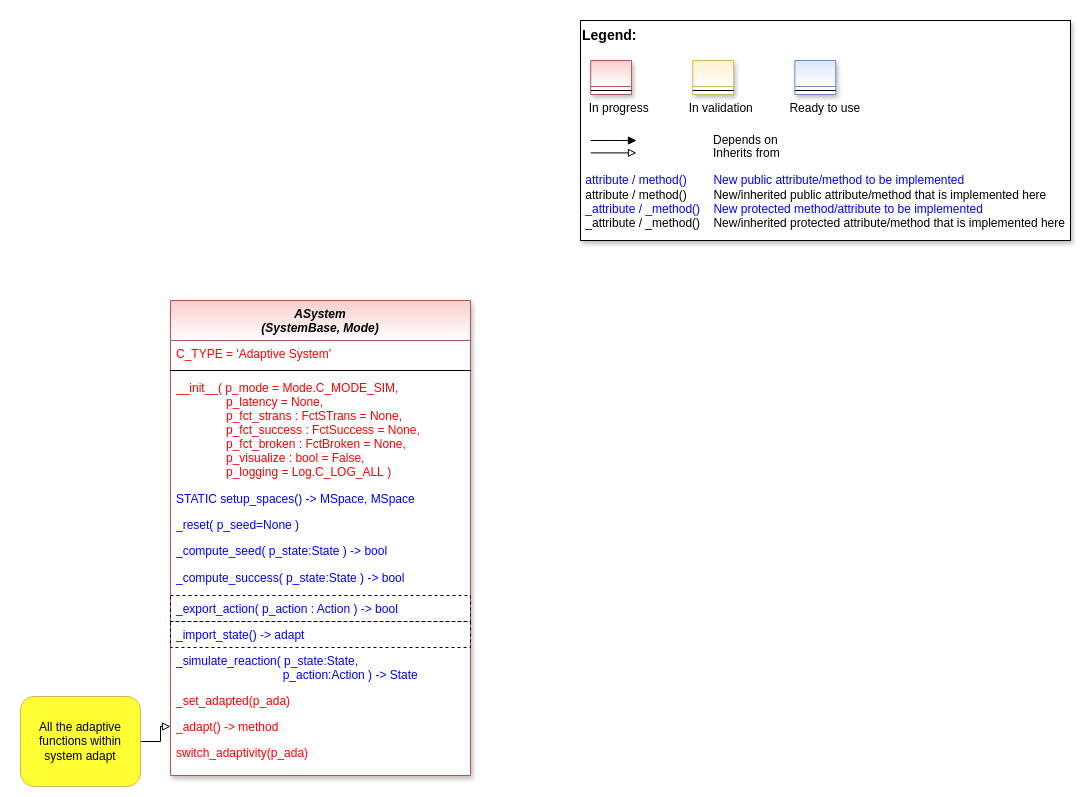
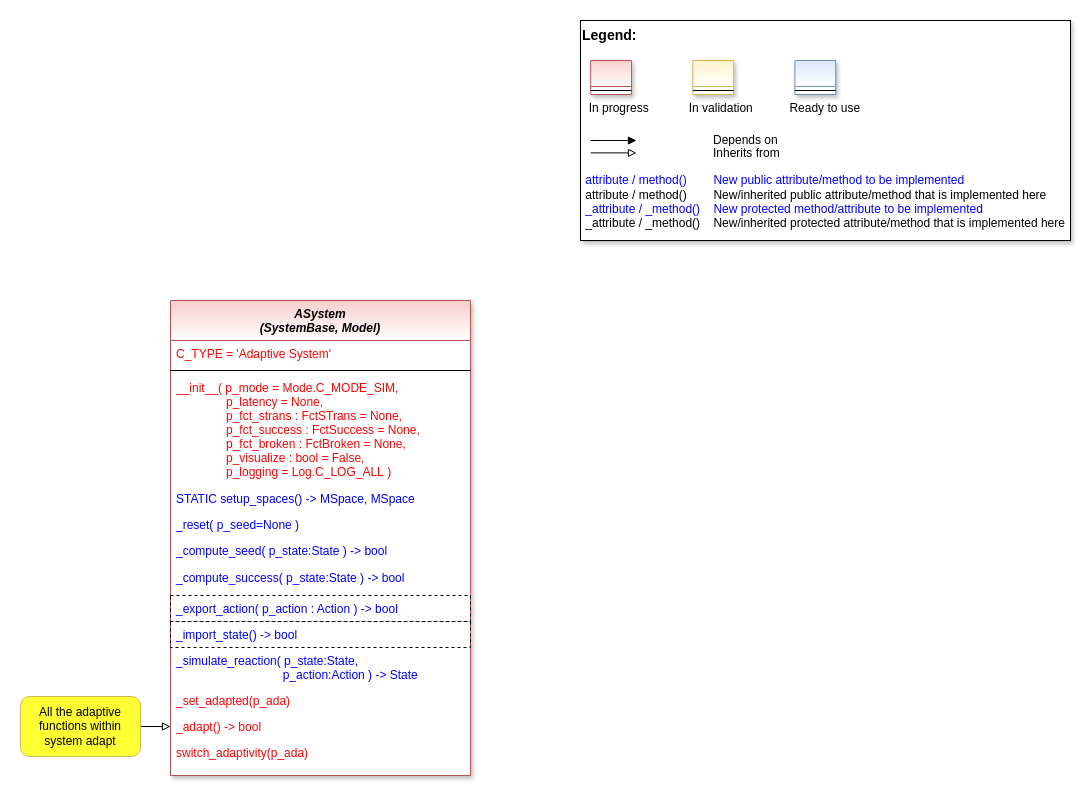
  <mxCell id="0" />
  <mxCell id="1" parent="0" />
- <mxCell id="2" value="ASystem&#10;(SystemBase, Mode)" style="swimlane;fontStyle=3;align=center;verticalAlign=top;childLayout=stackLayout;horizontal=1;startSize=40;horizontalStack=0;resizeParent=1;resizeLast=0;collapsible=1;marginBottom=0;rounded=0;shadow=1;strokeWidth=1;fillColor=#f8cecc;strokeColor=#b85450;swimlaneFillColor=#ffffff;gradientColor=#FFFFFF;" parent="1" vertex="1"><mxGeometry x="170" y="300" width="300" height="475" as="geometry"><mxRectangle x="230" y="140" width="160" height="26" as="alternateBounds" /></mxGeometry></mxCell>
+ <mxCell id="2" value="ASystem&#10;(SystemBase, Model)" style="swimlane;fontStyle=3;align=center;verticalAlign=top;childLayout=stackLayout;horizontal=1;startSize=40;horizontalStack=0;resizeParent=1;resizeLast=0;collapsible=1;marginBottom=0;rounded=0;shadow=1;strokeWidth=1;fillColor=#f8cecc;strokeColor=#b85450;swimlaneFillColor=#ffffff;gradientColor=#FFFFFF;" parent="1" vertex="1"><mxGeometry x="170" y="300" width="300" height="475" as="geometry"><mxRectangle x="230" y="140" width="160" height="26" as="alternateBounds" /></mxGeometry></mxCell>
  <mxCell id="3" value="C_TYPE = 'Adaptive System'" style="text;align=left;verticalAlign=top;spacingLeft=4;spacingRight=4;overflow=hidden;rotatable=0;points=[[0,0.5],[1,0.5]];portConstraint=eastwest;fontColor=#FF0000;" parent="2" vertex="1"><mxGeometry y="40" width="300" height="26" as="geometry" /></mxCell>
  <mxCell id="4" value="" style="line;html=1;strokeWidth=1;align=left;verticalAlign=middle;spacingTop=-1;spacingLeft=3;spacingRight=3;rotatable=0;labelPosition=right;points=[];portConstraint=eastwest;" parent="2" vertex="1"><mxGeometry y="66" width="300" height="8" as="geometry" /></mxCell>
  <mxCell id="5" value="__init__( p_mode = Mode.C_MODE_SIM,&#10;               p_latency = None, &#10;               p_fct_strans : FctSTrans = None,&#10;               p_fct_success : FctSuccess = None,&#10;               p_fct_broken : FctBroken = None,&#10;               p_visualize : bool = False,&#10;               p_logging = Log.C_LOG_ALL )" style="text;align=left;verticalAlign=top;spacingLeft=4;spacingRight=4;overflow=hidden;rotatable=0;points=[[0,0.5],[1,0.5]];portConstraint=eastwest;fontColor=#FF0000;" parent="2" vertex="1"><mxGeometry y="74" width="300" height="111" as="geometry" /></mxCell>
  <mxCell id="6" value="STATIC setup_spaces() -&gt; MSpace, MSpace" style="text;align=left;verticalAlign=top;spacingLeft=4;spacingRight=4;overflow=hidden;rotatable=0;points=[[0,0.5],[1,0.5]];portConstraint=eastwest;fontColor=#0000FF;" parent="2" vertex="1"><mxGeometry y="185" width="300" height="26" as="geometry" /></mxCell>
  <mxCell id="7" value="_reset( p_seed=None )" style="text;align=left;verticalAlign=top;spacingLeft=4;spacingRight=4;overflow=hidden;rotatable=0;points=[[0,0.5],[1,0.5]];portConstraint=eastwest;fontColor=#0000FF;" parent="2" vertex="1"><mxGeometry y="211" width="300" height="26" as="geometry" /></mxCell>
  <mxCell id="8" value="_compute_seed( p_state:State ) -&gt; bool" style="text;align=left;verticalAlign=top;spacingLeft=4;spacingRight=4;overflow=hidden;rotatable=0;points=[[0,0.5],[1,0.5]];portConstraint=eastwest;fontColor=#0000FF;" parent="2" vertex="1"><mxGeometry y="237" width="300" height="27" as="geometry" /></mxCell>
  <mxCell id="9" value="_compute_success( p_state:State ) -&gt; bool" style="text;align=left;verticalAlign=top;spacingLeft=4;spacingRight=4;overflow=hidden;rotatable=0;points=[[0,0.5],[1,0.5]];portConstraint=eastwest;fontColor=#0000FF;" parent="2" vertex="1"><mxGeometry y="264" width="300" height="31" as="geometry" /></mxCell>
  <mxCell id="10" value="_export_action( p_action : Action ) -&gt; bool" style="text;align=left;verticalAlign=top;spacingLeft=4;spacingRight=4;overflow=hidden;rotatable=0;points=[[0,0.5],[1,0.5]];portConstraint=eastwest;fontColor=#0000FF;strokeColor=default;dashed=1;" parent="2" vertex="1"><mxGeometry y="295" width="300" height="26" as="geometry" /></mxCell>
- <mxCell id="11" value="_import_state() -&gt; adapt" style="text;align=left;verticalAlign=top;spacingLeft=4;spacingRight=4;overflow=hidden;rotatable=0;points=[[0,0.5],[1,0.5]];portConstraint=eastwest;fontColor=#0000FF;strokeColor=default;dashed=1;" parent="2" vertex="1"><mxGeometry y="321" width="300" height="26" as="geometry" /></mxCell>
+ <mxCell id="11" value="_import_state() -&gt; bool" style="text;align=left;verticalAlign=top;spacingLeft=4;spacingRight=4;overflow=hidden;rotatable=0;points=[[0,0.5],[1,0.5]];portConstraint=eastwest;fontColor=#0000FF;strokeColor=default;dashed=1;" parent="2" vertex="1"><mxGeometry y="321" width="300" height="26" as="geometry" /></mxCell>
  <mxCell id="12" value="_simulate_reaction( p_state:State, &#10;                                p_action:Action ) -&gt; State" style="text;align=left;verticalAlign=top;spacingLeft=4;spacingRight=4;overflow=hidden;rotatable=0;points=[[0,0.5],[1,0.5]];portConstraint=eastwest;fontColor=#0000FF;" parent="2" vertex="1"><mxGeometry y="347" width="300" height="40" as="geometry" /></mxCell>
  <mxCell id="13" value="_set_adapted(p_ada)" style="text;align=left;verticalAlign=top;spacingLeft=4;spacingRight=4;overflow=hidden;rotatable=0;points=[[0,0.5],[1,0.5]];portConstraint=eastwest;fontColor=#FF0000;" parent="2" vertex="1"><mxGeometry y="387" width="300" height="26" as="geometry" /></mxCell>
- <mxCell id="14" value="_adapt() -&gt; method" style="text;align=left;verticalAlign=top;spacingLeft=4;spacingRight=4;overflow=hidden;rotatable=0;points=[[0,0.5],[1,0.5]];portConstraint=eastwest;fontColor=#FF0000;" parent="2" vertex="1"><mxGeometry y="413" width="300" height="26" as="geometry" /></mxCell>
+ <mxCell id="14" value="_adapt() -&gt; bool" style="text;align=left;verticalAlign=top;spacingLeft=4;spacingRight=4;overflow=hidden;rotatable=0;points=[[0,0.5],[1,0.5]];portConstraint=eastwest;fontColor=#FF0000;" parent="2" vertex="1"><mxGeometry y="413" width="300" height="26" as="geometry" /></mxCell>
  <mxCell id="15" value="switch_adaptivity(p_ada)" style="text;align=left;verticalAlign=top;spacingLeft=4;spacingRight=4;overflow=hidden;rotatable=0;points=[[0,0.5],[1,0.5]];portConstraint=eastwest;fontColor=#FF0000;" parent="2" vertex="1"><mxGeometry y="439" width="300" height="26" as="geometry" /></mxCell>
  <mxCell id="16" style="edgeStyle=orthogonalEdgeStyle;rounded=0;orthogonalLoop=1;jettySize=auto;html=1;fontColor=default;endArrow=block;endFill=0;" parent="1" source="17" target="14" edge="1"><mxGeometry relative="1" as="geometry" /></mxCell>
- <mxCell id="17" value="All the adaptive functions within system adapt" style="rounded=1;whiteSpace=wrap;html=1;strokeWidth=1;fillColor=#FFFF33;strokeColor=#d6b656;gradientColor=none;" parent="1" vertex="1"><mxGeometry x="20" y="696" width="120" height="90" as="geometry" /></mxCell>
+ <mxCell id="17" value="All the adaptive functions within system adapt" style="rounded=1;whiteSpace=wrap;html=1;strokeWidth=1;fillColor=#FFFF33;strokeColor=#d6b656;gradientColor=none;" parent="1" vertex="1"><mxGeometry x="20" y="696" width="120" height="60" as="geometry" /></mxCell>
  <mxCell id="18" value="" style="group" parent="1" vertex="1" connectable="0"><mxGeometry x="580" y="20" width="490" height="220" as="geometry" /></mxCell>
  <mxCell id="19" value="&lt;font color=&quot;#000000&quot; size=&quot;1&quot;&gt;&lt;b style=&quot;font-size: 14px&quot;&gt;Legend:&lt;br&gt;&lt;/b&gt;&lt;/font&gt;&lt;br&gt;&lt;br&gt;&lt;br&gt;&lt;font color=&quot;#0000ff&quot; style=&quot;font-size: 6px&quot;&gt;&lt;br&gt;&lt;/font&gt;&lt;span style=&quot;color: rgb(0 , 0 , 0)&quot;&gt;&lt;font style=&quot;font-size: 4px&quot;&gt;&amp;nbsp; &amp;nbsp;&lt;/font&gt;&amp;nbsp;In progress&amp;nbsp; &amp;nbsp; &amp;nbsp; &amp;nbsp; &amp;nbsp; &amp;nbsp; In validation&amp;nbsp; &amp;nbsp; &amp;nbsp; &amp;nbsp; &amp;nbsp; &amp;nbsp;Ready to use&lt;/span&gt;&lt;font color=&quot;#000000&quot;&gt;&amp;nbsp;&lt;br&gt;&lt;/font&gt;&lt;font color=&quot;#0000ff&quot;&gt;&lt;br&gt;&lt;br&gt;&lt;br&gt;&lt;br&gt;&amp;nbsp;attribute / method()&amp;nbsp; &amp;nbsp; &amp;nbsp; &amp;nbsp; New public attribute/method to be implemented&lt;/font&gt;&lt;br&gt;&lt;font color=&quot;#000000&quot;&gt;&amp;nbsp;&lt;/font&gt;&lt;font color=&quot;#000000&quot;&gt;attribute / method()&lt;span&gt;&#09;&lt;/span&gt;&amp;nbsp; &amp;nbsp; &amp;nbsp; &amp;nbsp;New/inherited public attribute/method that is implemented here&lt;br&gt;&lt;/font&gt;&lt;font color=&quot;#0000ff&quot;&gt;&amp;nbsp;_attribute /&amp;nbsp;&lt;/font&gt;&lt;font color=&quot;#0000ff&quot;&gt;_method()&amp;nbsp; &amp;nbsp; New protected method/attribute to be implemented&lt;/font&gt;&lt;br&gt;&lt;font color=&quot;#000000&quot;&gt;&amp;nbsp;_attribute / _method()&amp;nbsp; &amp;nbsp; New/inherited protected attribute/method that is implemented here&lt;br&gt;&lt;/font&gt;&lt;font color=&quot;#000000&quot;&gt;&lt;br&gt;&lt;br&gt;&lt;br&gt;&lt;br&gt;&lt;br&gt;&lt;/font&gt;" style="text;html=1;align=left;verticalAlign=top;whiteSpace=wrap;rounded=0;fontColor=#006600;strokeColor=#000000;shadow=1;fillColor=#ffffff;" parent="18" vertex="1"><mxGeometry width="490.0" height="220" as="geometry" /></mxCell>
  <mxCell id="20" value="Depends on" style="endArrow=block;html=1;labelPosition=right;verticalLabelPosition=middle;align=left;verticalAlign=middle;endFill=1;fontSize=12;" parent="18" edge="1"><mxGeometry x="-1623.125" y="-2180" width="51.042" height="50" as="geometry"><mxPoint x="10.208" y="120.003" as="sourcePoint" /><mxPoint x="55.991" y="120.003" as="targetPoint" /><mxPoint x="98" as="offset" /><Array as="points"><mxPoint x="30.625" y="120" /></Array></mxGeometry></mxCell>
  <mxCell id="21" value="Inherits from" style="endArrow=block;html=1;labelPosition=right;verticalLabelPosition=middle;align=left;verticalAlign=middle;endFill=0;fontSize=12;" parent="18" edge="1"><mxGeometry x="-1623.125" y="-2180" width="51.042" height="50" as="geometry"><mxPoint x="10.208" y="132.385" as="sourcePoint" /><mxPoint x="55.991" y="132.385" as="targetPoint" /><mxPoint x="98" y="1" as="offset" /></mxGeometry></mxCell>
  <mxCell id="22" value="" style="swimlane;fontStyle=3;align=center;verticalAlign=top;childLayout=stackLayout;horizontal=1;startSize=26;horizontalStack=0;resizeParent=1;resizeLast=0;collapsible=1;marginBottom=0;rounded=0;shadow=1;strokeWidth=1;fillColor=#f8cecc;strokeColor=#b85450;gradientColor=#ffffff;swimlaneFillColor=#ffffff;" parent="18" vertex="1"><mxGeometry x="10.208" y="40" width="40.833" height="34" as="geometry"><mxRectangle x="230" y="140" width="160" height="26" as="alternateBounds" /></mxGeometry></mxCell>
  <mxCell id="23" value="" style="line;html=1;strokeWidth=1;align=left;verticalAlign=middle;spacingTop=-1;spacingLeft=3;spacingRight=3;rotatable=0;labelPosition=right;points=[];portConstraint=eastwest;" parent="22" vertex="1"><mxGeometry y="26" width="40.833" height="8" as="geometry" /></mxCell>
  <mxCell id="24" value="" style="swimlane;fontStyle=3;align=center;verticalAlign=top;childLayout=stackLayout;horizontal=1;startSize=26;horizontalStack=0;resizeParent=1;resizeLast=0;collapsible=1;marginBottom=0;rounded=0;shadow=1;strokeWidth=1;fillColor=#fff2cc;strokeColor=#d6b656;gradientColor=#ffffff;swimlaneFillColor=#ffffff;" parent="18" vertex="1"><mxGeometry x="112.292" y="40" width="40.833" height="34" as="geometry"><mxRectangle x="230" y="140" width="160" height="26" as="alternateBounds" /></mxGeometry></mxCell>
  <mxCell id="25" value="" style="line;html=1;strokeWidth=1;align=left;verticalAlign=middle;spacingTop=-1;spacingLeft=3;spacingRight=3;rotatable=0;labelPosition=right;points=[];portConstraint=eastwest;" parent="24" vertex="1"><mxGeometry y="26" width="40.833" height="8" as="geometry" /></mxCell>
  <mxCell id="26" value="" style="swimlane;fontStyle=3;align=center;verticalAlign=top;childLayout=stackLayout;horizontal=1;startSize=26;horizontalStack=0;resizeParent=1;resizeLast=0;collapsible=1;marginBottom=0;rounded=0;shadow=1;strokeWidth=1;fillColor=#dae8fc;strokeColor=#6c8ebf;gradientColor=#ffffff;swimlaneFillColor=#ffffff;" parent="18" vertex="1"><mxGeometry x="214.375" y="40" width="40.833" height="34" as="geometry"><mxRectangle x="230" y="140" width="160" height="26" as="alternateBounds" /></mxGeometry></mxCell>
  <mxCell id="27" value="" style="line;html=1;strokeWidth=1;align=left;verticalAlign=middle;spacingTop=-1;spacingLeft=3;spacingRight=3;rotatable=0;labelPosition=right;points=[];portConstraint=eastwest;" parent="26" vertex="1"><mxGeometry y="26" width="40.833" height="8" as="geometry" /></mxCell>
